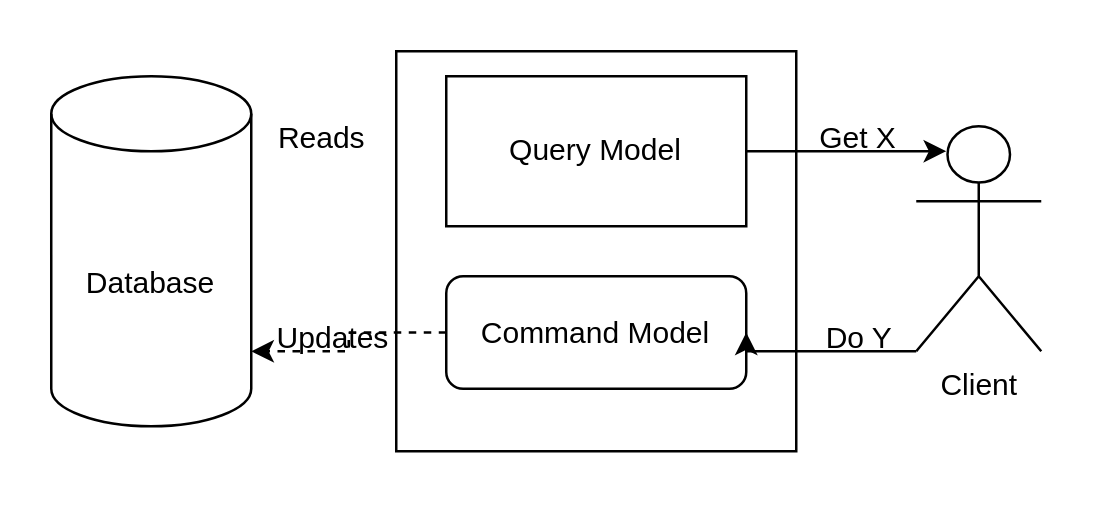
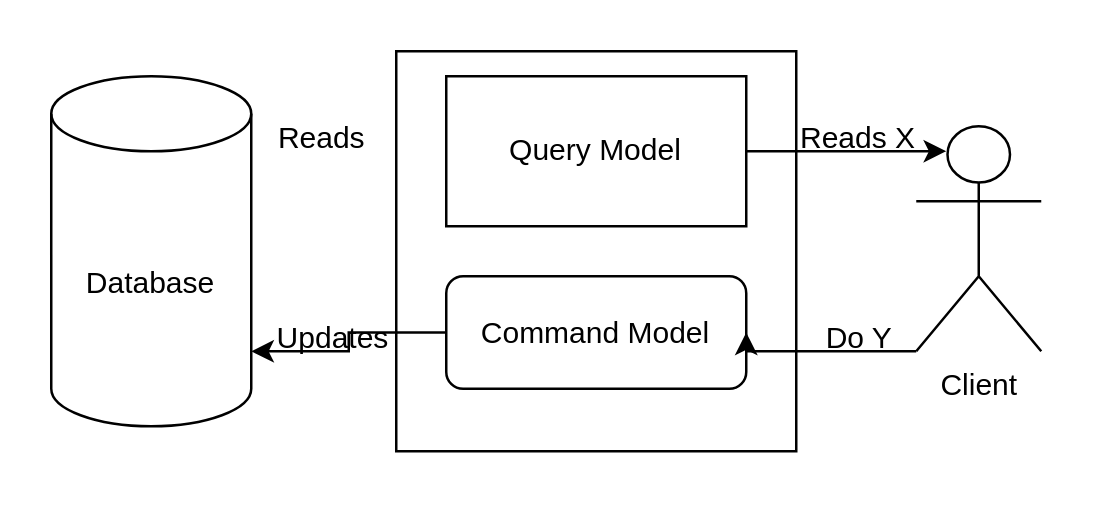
  <mxCell id="0" />
  <mxCell id="1" parent="0" />
  <mxCell id="2" value="Database" style="shape=cylinder3;whiteSpace=wrap;html=1;boundedLbl=1;backgroundOutline=1;size=15;" vertex="1" parent="1"><mxGeometry x="20" y="30" width="80" height="140" as="geometry" /></mxCell>
  <mxCell id="3" value="" style="whiteSpace=wrap;html=1;aspect=fixed;" vertex="1" parent="1"><mxGeometry x="158" y="20" width="160" height="160" as="geometry" /></mxCell>
  <mxCell id="4" style="edgeStyle=orthogonalEdgeStyle;rounded=0;orthogonalLoop=1;jettySize=auto;html=1;exitX=1;exitY=0.5;exitDx=0;exitDy=0;" edge="1" parent="1" source="5"><mxGeometry relative="1" as="geometry"><mxPoint x="378" y="60" as="targetPoint" /></mxGeometry></mxCell>
  <mxCell id="5" value="Query Model" style="whiteSpace=wrap;html=1;rounded=0;" vertex="1" parent="1"><mxGeometry x="178" y="30" width="120" height="60" as="geometry" /></mxCell>
- <mxCell id="6" style="edgeStyle=orthogonalEdgeStyle;rounded=0;orthogonalLoop=1;jettySize=auto;html=1;exitX=0;exitY=0.5;exitDx=0;exitDy=0;entryX=1;entryY=0.786;entryDx=0;entryDy=0;entryPerimeter=0;dashed=1;" edge="1" parent="1" source="7" target="2"><mxGeometry relative="1" as="geometry" /></mxCell>
+ <mxCell id="6" style="edgeStyle=orthogonalEdgeStyle;rounded=0;orthogonalLoop=1;jettySize=auto;html=1;exitX=0;exitY=0.5;exitDx=0;exitDy=0;entryX=1;entryY=0.786;entryDx=0;entryDy=0;entryPerimeter=0;" edge="1" parent="1" source="7" target="2"><mxGeometry relative="1" as="geometry" /></mxCell>
  <mxCell id="7" value="Command Model" style="rounded=1;whiteSpace=wrap;html=1;" vertex="1" parent="1"><mxGeometry x="178" y="110" width="120" height="45" as="geometry" /></mxCell>
  <mxCell id="8" style="edgeStyle=orthogonalEdgeStyle;rounded=0;orthogonalLoop=1;jettySize=auto;html=1;exitX=0;exitY=1;exitDx=0;exitDy=0;exitPerimeter=0;entryX=1;entryY=0.5;entryDx=0;entryDy=0;" edge="1" parent="1" source="9" target="7"><mxGeometry relative="1" as="geometry"><Array as="points"><mxPoint x="356" y="140" /><mxPoint x="356" y="140" /></Array></mxGeometry></mxCell>
  <mxCell id="9" value="Client" style="shape=umlActor;verticalLabelPosition=bottom;verticalAlign=top;html=1;outlineConnect=0;" vertex="1" parent="1"><mxGeometry x="366" y="50" width="50" height="90" as="geometry" /></mxCell>
  <mxCell id="10" value="Updates" style="text;html=1;strokeColor=none;fillColor=none;align=center;verticalAlign=middle;whiteSpace=wrap;rounded=0;" vertex="1" parent="1"><mxGeometry x="103" y="120" width="60" height="30" as="geometry" /></mxCell>
  <mxCell id="11" value="Reads" style="text;html=1;align=center;verticalAlign=middle;resizable=0;points=[];autosize=1;strokeColor=none;fillColor=none;" vertex="1" parent="1"><mxGeometry x="98" y="40" width="60" height="30" as="geometry" /></mxCell>
- <mxCell id="12" value="Get X" style="text;html=1;strokeColor=none;fillColor=none;align=center;verticalAlign=middle;whiteSpace=wrap;rounded=0;" vertex="1" parent="1"><mxGeometry x="308" y="40" width="70" height="30" as="geometry" /></mxCell>
+ <mxCell id="12" value="Reads X" style="text;html=1;strokeColor=none;fillColor=none;align=center;verticalAlign=middle;whiteSpace=wrap;rounded=0;" vertex="1" parent="1"><mxGeometry x="308" y="40" width="70" height="30" as="geometry" /></mxCell>
  <mxCell id="13" value="Do Y" style="text;html=1;align=center;verticalAlign=middle;resizable=0;points=[];autosize=1;strokeColor=none;fillColor=none;" vertex="1" parent="1"><mxGeometry x="318" y="120" width="50" height="30" as="geometry" /></mxCell>
